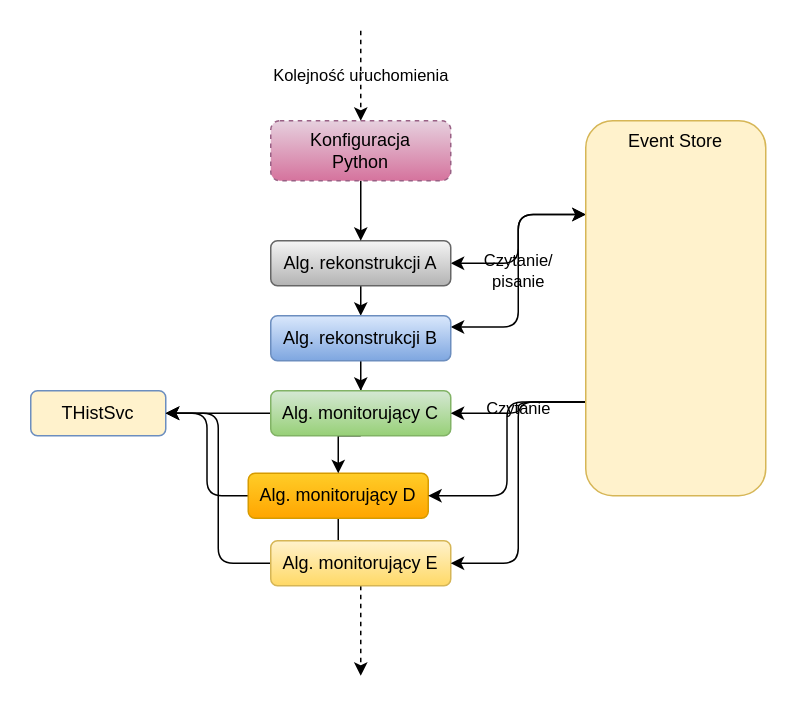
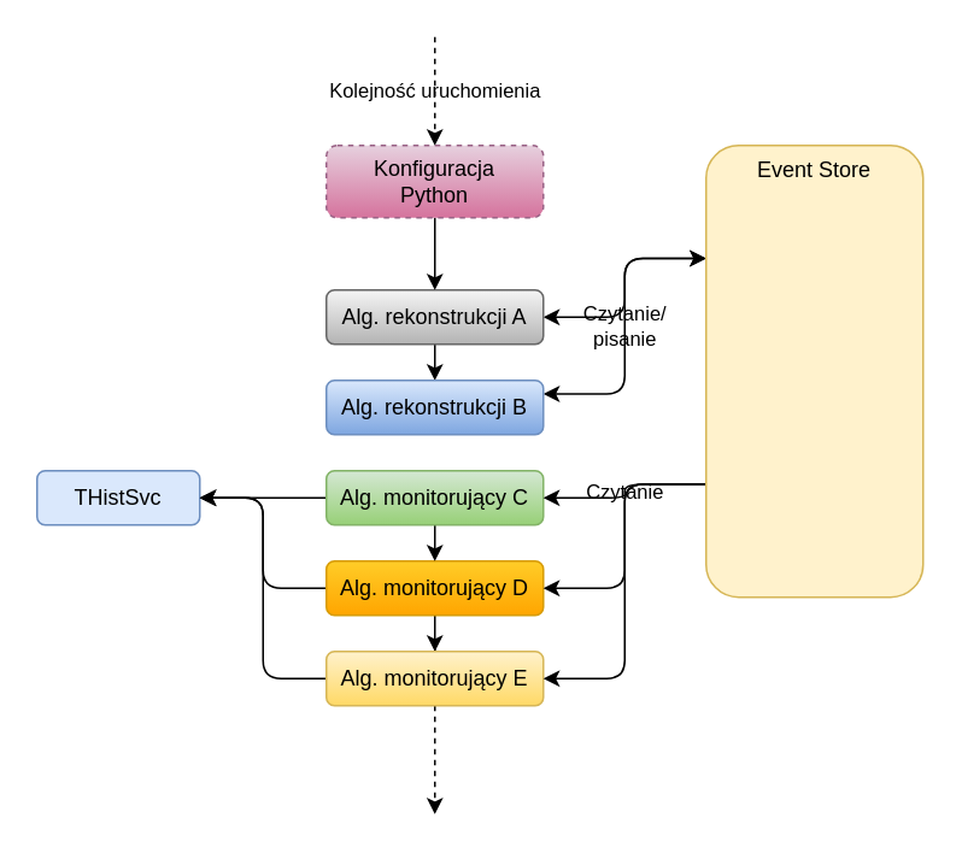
  <mxCell id="0" />
  <mxCell id="1" parent="0" />
- <mxCell id="2" value="THistSvc" style="rounded=1;whiteSpace=wrap;html=1;fillColor=#fff2cc;strokeColor=#6c8ebf;" vertex="1" parent="1"><mxGeometry x="20" y="260" width="90" height="30" as="geometry" /></mxCell>
+ <mxCell id="2" value="THistSvc" style="rounded=1;whiteSpace=wrap;html=1;fillColor=#dae8fc;strokeColor=#6c8ebf;" vertex="1" parent="1"><mxGeometry x="20" y="260" width="90" height="30" as="geometry" /></mxCell>
  <mxCell id="3" style="edgeStyle=orthogonalEdgeStyle;rounded=0;orthogonalLoop=1;jettySize=auto;html=1;exitX=0.5;exitY=1;exitDx=0;exitDy=0;entryX=0.5;entryY=0;entryDx=0;entryDy=0;" edge="1" parent="1" source="5" target="8"><mxGeometry relative="1" as="geometry" /></mxCell>
  <mxCell id="4" style="edgeStyle=orthogonalEdgeStyle;rounded=1;orthogonalLoop=1;jettySize=auto;html=1;exitX=1;exitY=0.5;exitDx=0;exitDy=0;entryX=1;entryY=0.75;entryDx=0;entryDy=0;startArrow=classic;startFill=1;" edge="1" parent="1" source="5" target="21"><mxGeometry relative="1" as="geometry" /></mxCell>
  <mxCell id="5" value="Alg. rekonstrukcji A" style="rounded=1;whiteSpace=wrap;html=1;gradientColor=#b3b3b3;fillColor=#f5f5f5;strokeColor=#666666;" vertex="1" parent="1"><mxGeometry x="180" y="160" width="120" height="30" as="geometry" /></mxCell>
- <mxCell id="6" style="edgeStyle=orthogonalEdgeStyle;rounded=0;orthogonalLoop=1;jettySize=auto;html=1;exitX=0.5;exitY=1;exitDx=0;exitDy=0;" edge="1" parent="1" source="8" target="17"><mxGeometry relative="1" as="geometry" /></mxCell>
  <mxCell id="7" value="Czytanie/&lt;br&gt;pisanie" style="edgeStyle=orthogonalEdgeStyle;rounded=1;orthogonalLoop=1;jettySize=auto;html=1;exitX=1;exitY=0.25;exitDx=0;exitDy=0;entryX=1;entryY=0.75;entryDx=0;entryDy=0;startArrow=classic;startFill=1;labelBackgroundColor=none;" edge="1" parent="1" source="8" target="21"><mxGeometry relative="1" as="geometry" /></mxCell>
  <mxCell id="8" value="Alg. rekonstrukcji B" style="rounded=1;whiteSpace=wrap;html=1;gradientColor=#7ea6e0;fillColor=#dae8fc;strokeColor=#6c8ebf;" vertex="1" parent="1"><mxGeometry x="180" y="210" width="120" height="30" as="geometry" /></mxCell>
  <mxCell id="9" style="edgeStyle=orthogonalEdgeStyle;rounded=0;orthogonalLoop=1;jettySize=auto;html=1;exitX=0.5;exitY=1;exitDx=0;exitDy=0;" edge="1" parent="1" source="11" target="14"><mxGeometry relative="1" as="geometry" /></mxCell>
  <mxCell id="10" style="edgeStyle=orthogonalEdgeStyle;orthogonalLoop=1;jettySize=auto;html=1;exitX=0;exitY=0.5;exitDx=0;exitDy=0;entryX=1;entryY=0.5;entryDx=0;entryDy=0;rounded=1;" edge="1" parent="1" source="11" target="2"><mxGeometry relative="1" as="geometry" /></mxCell>
- <mxCell id="11" value="Alg. monitorujący D" style="rounded=1;whiteSpace=wrap;html=1;gradientColor=#ffa500;fillColor=#ffcd28;strokeColor=#d79b00;" vertex="1" parent="1"><mxGeometry x="165" y="315" width="120" height="30" as="geometry" /></mxCell>
+ <mxCell id="11" value="Alg. monitorujący D" style="rounded=1;whiteSpace=wrap;html=1;gradientColor=#ffa500;fillColor=#ffcd28;strokeColor=#d79b00;" vertex="1" parent="1"><mxGeometry x="180" y="310" width="120" height="30" as="geometry" /></mxCell>
  <mxCell id="12" style="edgeStyle=orthogonalEdgeStyle;orthogonalLoop=1;jettySize=auto;html=1;exitX=0;exitY=0.5;exitDx=0;exitDy=0;entryX=1;entryY=0.5;entryDx=0;entryDy=0;rounded=1;" edge="1" parent="1" source="14" target="2"><mxGeometry relative="1" as="geometry" /></mxCell>
  <mxCell id="13" style="edgeStyle=orthogonalEdgeStyle;rounded=1;orthogonalLoop=1;jettySize=auto;html=1;exitX=0.5;exitY=1;exitDx=0;exitDy=0;startArrow=none;startFill=0;dashed=1;" edge="1" parent="1" source="14"><mxGeometry relative="1" as="geometry"><mxPoint x="240" y="450" as="targetPoint" /></mxGeometry></mxCell>
  <mxCell id="14" value="Alg. monitorujący E" style="rounded=1;whiteSpace=wrap;html=1;gradientColor=#ffd966;fillColor=#fff2cc;strokeColor=#d6b656;" vertex="1" parent="1"><mxGeometry x="180" y="360" width="120" height="30" as="geometry" /></mxCell>
  <mxCell id="15" style="edgeStyle=orthogonalEdgeStyle;rounded=0;orthogonalLoop=1;jettySize=auto;html=1;exitX=0.5;exitY=1;exitDx=0;exitDy=0;entryX=0.5;entryY=0;entryDx=0;entryDy=0;" edge="1" parent="1" source="17" target="11"><mxGeometry relative="1" as="geometry" /></mxCell>
  <mxCell id="16" style="edgeStyle=orthogonalEdgeStyle;rounded=0;orthogonalLoop=1;jettySize=auto;html=1;exitX=0;exitY=0.5;exitDx=0;exitDy=0;entryX=1;entryY=0.5;entryDx=0;entryDy=0;" edge="1" parent="1" source="17" target="2"><mxGeometry relative="1" as="geometry" /></mxCell>
  <mxCell id="17" value="Alg. monitorujący C" style="rounded=1;whiteSpace=wrap;html=1;gradientColor=#97d077;fillColor=#d5e8d4;strokeColor=#82b366;" vertex="1" parent="1"><mxGeometry x="180" y="260" width="120" height="30" as="geometry" /></mxCell>
  <mxCell id="18" value="Czytanie" style="edgeStyle=orthogonalEdgeStyle;rounded=1;orthogonalLoop=1;jettySize=auto;html=1;exitX=1;exitY=0.25;exitDx=0;exitDy=0;startArrow=none;startFill=0;labelBackgroundColor=none;" edge="1" parent="1" source="21" target="17"><mxGeometry relative="1" as="geometry" /></mxCell>
  <mxCell id="19" value="" style="edgeStyle=orthogonalEdgeStyle;rounded=1;orthogonalLoop=1;jettySize=auto;html=1;exitX=1;exitY=0.25;exitDx=0;exitDy=0;startArrow=none;startFill=0;" edge="1" parent="1" source="21" target="11"><mxGeometry relative="1" as="geometry" /></mxCell>
  <mxCell id="20" style="edgeStyle=orthogonalEdgeStyle;rounded=1;orthogonalLoop=1;jettySize=auto;html=1;exitX=1;exitY=0.25;exitDx=0;exitDy=0;entryX=1;entryY=0.5;entryDx=0;entryDy=0;startArrow=none;startFill=0;" edge="1" parent="1" source="21" target="14"><mxGeometry relative="1" as="geometry" /></mxCell>
  <mxCell id="21" value="Event Store" style="rounded=1;whiteSpace=wrap;html=1;verticalAlign=top;direction=west;fillColor=#fff2cc;strokeColor=#d6b656;" vertex="1" parent="1"><mxGeometry x="390" y="80" width="120" height="250" as="geometry" /></mxCell>
  <mxCell id="22" style="edgeStyle=orthogonalEdgeStyle;rounded=0;orthogonalLoop=1;jettySize=auto;html=1;exitX=0.5;exitY=1;exitDx=0;exitDy=0;" edge="1" parent="1" source="23" target="5"><mxGeometry relative="1" as="geometry" /></mxCell>
  <mxCell id="23" value="Konfiguracja&lt;br&gt;Python" style="rounded=1;whiteSpace=wrap;html=1;gradientColor=#d5739d;fillColor=#e6d0de;strokeColor=#996185;dashed=1;" vertex="1" parent="1"><mxGeometry x="180" y="80" width="120" height="40" as="geometry" /></mxCell>
  <mxCell id="24" value="Kolejność uruchomienia" style="endArrow=classic;html=1;entryX=0.5;entryY=0;entryDx=0;entryDy=0;dashed=1;labelBackgroundColor=none;" edge="1" parent="1" target="23"><mxGeometry width="50" height="50" relative="1" as="geometry"><mxPoint x="240" y="20" as="sourcePoint" /><mxPoint x="260" y="20" as="targetPoint" /></mxGeometry></mxCell>
